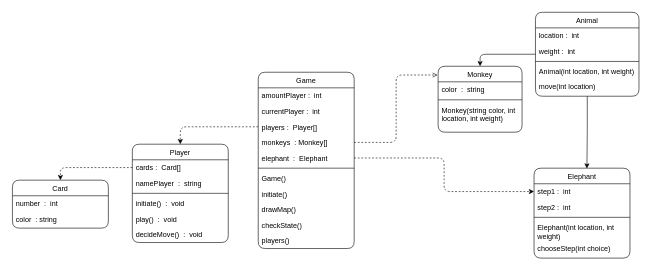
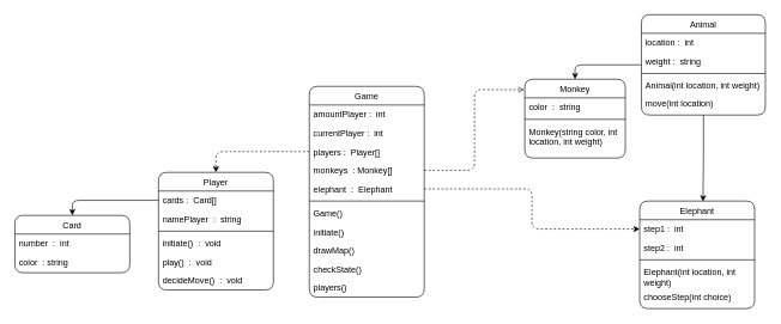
  <mxCell id="0" />
  <mxCell id="1" parent="0" />
  <mxCell id="2" style="edgeStyle=orthogonalEdgeStyle;rounded=1;orthogonalLoop=1;jettySize=auto;html=1;entryX=0.5;entryY=0;entryDx=0;entryDy=0;endSize=6;labelBackgroundColor=none;fontColor=default;" edge="1" parent="1" source="3" target="9"><mxGeometry relative="1" as="geometry" /></mxCell>
  <mxCell id="3" value="Animal" style="swimlane;fontStyle=0;align=center;verticalAlign=top;childLayout=stackLayout;horizontal=1;startSize=26;horizontalStack=0;resizeParent=1;resizeLast=0;collapsible=1;marginBottom=0;rounded=1;shadow=0;strokeWidth=1;labelBackgroundColor=none;" vertex="1" parent="1"><mxGeometry x="892.35" y="20" width="172.65" height="140" as="geometry"><mxRectangle x="550" y="140" width="160" height="26" as="alternateBounds" /></mxGeometry></mxCell>
  <mxCell id="4" value="location :  int" style="text;align=left;verticalAlign=top;spacingLeft=4;spacingRight=4;overflow=hidden;rotatable=0;points=[[0,0.5],[1,0.5]];portConstraint=eastwest;rounded=1;shadow=0;html=0;labelBackgroundColor=none;" vertex="1" parent="3"><mxGeometry y="26" width="172.65" height="26" as="geometry" /></mxCell>
- <mxCell id="5" value="weight :  int " style="text;align=left;verticalAlign=top;spacingLeft=4;spacingRight=4;overflow=hidden;rotatable=0;points=[[0,0.5],[1,0.5]];portConstraint=eastwest;rounded=1;shadow=0;html=0;labelBackgroundColor=none;" vertex="1" parent="3"><mxGeometry y="52" width="172.65" height="26" as="geometry" /></mxCell>
+ <mxCell id="5" value="weight :  string " style="text;align=left;verticalAlign=top;spacingLeft=4;spacingRight=4;overflow=hidden;rotatable=0;points=[[0,0.5],[1,0.5]];portConstraint=eastwest;rounded=1;shadow=0;html=0;labelBackgroundColor=none;" vertex="1" parent="3"><mxGeometry y="52" width="172.65" height="26" as="geometry" /></mxCell>
  <mxCell id="6" value="" style="line;html=1;strokeWidth=1;align=left;verticalAlign=middle;spacingTop=-1;spacingLeft=3;spacingRight=3;rotatable=0;labelPosition=right;points=[];portConstraint=eastwest;rounded=1;labelBackgroundColor=none;" vertex="1" parent="3"><mxGeometry y="78" width="172.65" height="8" as="geometry" /></mxCell>
  <mxCell id="7" value="Animal(int location, int weight)" style="text;align=left;verticalAlign=top;spacingLeft=4;spacingRight=4;overflow=hidden;rotatable=0;points=[[0,0.5],[1,0.5]];portConstraint=eastwest;rounded=1;labelBackgroundColor=none;" vertex="1" parent="3"><mxGeometry y="86" width="172.65" height="24" as="geometry" /></mxCell>
  <mxCell id="8" value="move(int location)" style="text;align=left;verticalAlign=top;spacingLeft=4;spacingRight=4;overflow=hidden;rotatable=0;points=[[0,0.5],[1,0.5]];portConstraint=eastwest;rounded=1;labelBackgroundColor=none;" vertex="1" parent="3"><mxGeometry y="110" width="172.65" height="30" as="geometry" /></mxCell>
  <mxCell id="9" value="Monkey" style="swimlane;fontStyle=0;align=center;verticalAlign=top;childLayout=stackLayout;horizontal=1;startSize=26;horizontalStack=0;resizeParent=1;resizeLast=0;collapsible=1;marginBottom=0;rounded=1;shadow=0;strokeWidth=1;labelBackgroundColor=none;" vertex="1" parent="1"><mxGeometry x="730" y="110" width="140" height="110" as="geometry"><mxRectangle x="130" y="380" width="160" height="26" as="alternateBounds" /></mxGeometry></mxCell>
  <mxCell id="10" value="color  :  string" style="text;align=left;verticalAlign=top;spacingLeft=4;spacingRight=4;overflow=hidden;rotatable=0;points=[[0,0.5],[1,0.5]];portConstraint=eastwest;rounded=1;labelBackgroundColor=none;" vertex="1" parent="9"><mxGeometry y="26" width="140" height="26" as="geometry" /></mxCell>
  <mxCell id="11" value="" style="line;html=1;strokeWidth=1;align=left;verticalAlign=middle;spacingTop=-1;spacingLeft=3;spacingRight=3;rotatable=0;labelPosition=right;points=[];portConstraint=eastwest;rounded=1;labelBackgroundColor=none;" vertex="1" parent="9"><mxGeometry y="52" width="140" height="8" as="geometry" /></mxCell>
  <mxCell id="12" value="Monkey(string color, int &#10;location, int weight)" style="text;align=left;verticalAlign=top;spacingLeft=4;spacingRight=4;overflow=hidden;rotatable=0;points=[[0,0.5],[1,0.5]];portConstraint=eastwest;fontStyle=0;rounded=1;labelBackgroundColor=none;" vertex="1" parent="9"><mxGeometry y="60" width="140" height="40" as="geometry" /></mxCell>
  <mxCell id="13" value="Elephant" style="swimlane;fontStyle=0;align=center;verticalAlign=top;childLayout=stackLayout;horizontal=1;startSize=26;horizontalStack=0;resizeParent=1;resizeLast=0;collapsible=1;marginBottom=0;rounded=1;shadow=0;strokeWidth=1;labelBackgroundColor=none;" vertex="1" parent="1"><mxGeometry x="890" y="280" width="160" height="150" as="geometry"><mxRectangle x="130" y="380" width="160" height="26" as="alternateBounds" /></mxGeometry></mxCell>
  <mxCell id="14" value="step1 :  int" style="text;align=left;verticalAlign=top;spacingLeft=4;spacingRight=4;overflow=hidden;rotatable=0;points=[[0,0.5],[1,0.5]];portConstraint=eastwest;rounded=1;labelBackgroundColor=none;" vertex="1" parent="13"><mxGeometry y="26" width="160" height="26" as="geometry" /></mxCell>
  <mxCell id="15" value="step2 :  int " style="text;align=left;verticalAlign=top;spacingLeft=4;spacingRight=4;overflow=hidden;rotatable=0;points=[[0,0.5],[1,0.5]];portConstraint=eastwest;rounded=1;shadow=0;html=0;labelBackgroundColor=none;" vertex="1" parent="13"><mxGeometry y="52" width="160" height="26" as="geometry" /></mxCell>
  <mxCell id="16" value="" style="line;html=1;strokeWidth=1;align=left;verticalAlign=middle;spacingTop=-1;spacingLeft=3;spacingRight=3;rotatable=0;labelPosition=right;points=[];portConstraint=eastwest;rounded=1;labelBackgroundColor=none;" vertex="1" parent="13"><mxGeometry y="78" width="160" height="8" as="geometry" /></mxCell>
  <mxCell id="17" value="Elephant(int location, int &#10;weight)" style="text;align=left;verticalAlign=top;spacingLeft=4;spacingRight=4;overflow=hidden;rotatable=0;points=[[0,0.5],[1,0.5]];portConstraint=eastwest;rounded=1;labelBackgroundColor=none;" vertex="1" parent="13"><mxGeometry y="86" width="160" height="34" as="geometry" /></mxCell>
  <mxCell id="18" value="chooseStep(int choice)" style="text;align=left;verticalAlign=top;spacingLeft=4;spacingRight=4;overflow=hidden;rotatable=0;points=[[0,0.5],[1,0.5]];portConstraint=eastwest;rounded=1;labelBackgroundColor=none;" vertex="1" parent="13"><mxGeometry y="120" width="160" height="30" as="geometry" /></mxCell>
  <mxCell id="19" value="Game" style="swimlane;fontStyle=0;align=center;verticalAlign=top;childLayout=stackLayout;horizontal=1;startSize=26;horizontalStack=0;resizeParent=1;resizeLast=0;collapsible=1;marginBottom=0;rounded=1;shadow=0;strokeWidth=1;labelBackgroundColor=none;" vertex="1" parent="1"><mxGeometry x="430" y="120" width="160" height="294" as="geometry"><mxRectangle x="130" y="380" width="160" height="26" as="alternateBounds" /></mxGeometry></mxCell>
  <mxCell id="20" value="amountPlayer :  int" style="text;align=left;verticalAlign=top;spacingLeft=4;spacingRight=4;overflow=hidden;rotatable=0;points=[[0,0.5],[1,0.5]];portConstraint=eastwest;rounded=1;labelBackgroundColor=none;" vertex="1" parent="19"><mxGeometry y="26" width="160" height="26" as="geometry" /></mxCell>
  <mxCell id="21" value="currentPlayer :  int" style="text;align=left;verticalAlign=top;spacingLeft=4;spacingRight=4;overflow=hidden;rotatable=0;points=[[0,0.5],[1,0.5]];portConstraint=eastwest;rounded=1;labelBackgroundColor=none;" vertex="1" parent="19"><mxGeometry y="52" width="160" height="26" as="geometry" /></mxCell>
  <mxCell id="22" value="players :  Player[]" style="text;align=left;verticalAlign=top;spacingLeft=4;spacingRight=4;overflow=hidden;rotatable=0;points=[[0,0.5],[1,0.5]];portConstraint=eastwest;rounded=1;shadow=0;html=0;labelBackgroundColor=none;" vertex="1" parent="19"><mxGeometry y="78" width="160" height="26" as="geometry" /></mxCell>
  <mxCell id="23" value="monkeys  : Monkey[]  " style="text;align=left;verticalAlign=top;spacingLeft=4;spacingRight=4;overflow=hidden;rotatable=0;points=[[0,0.5],[1,0.5]];portConstraint=eastwest;rounded=1;shadow=0;html=0;labelBackgroundColor=none;" vertex="1" parent="19"><mxGeometry y="104" width="160" height="26" as="geometry" /></mxCell>
  <mxCell id="24" value="elephant  :  Elephant" style="text;align=left;verticalAlign=top;spacingLeft=4;spacingRight=4;overflow=hidden;rotatable=0;points=[[0,0.5],[1,0.5]];portConstraint=eastwest;rounded=1;shadow=0;html=0;labelBackgroundColor=none;" vertex="1" parent="19"><mxGeometry y="130" width="160" height="26" as="geometry" /></mxCell>
  <mxCell id="25" value="" style="line;html=1;strokeWidth=1;align=left;verticalAlign=middle;spacingTop=-1;spacingLeft=3;spacingRight=3;rotatable=0;labelPosition=right;points=[];portConstraint=eastwest;rounded=1;labelBackgroundColor=none;" vertex="1" parent="19"><mxGeometry y="156" width="160" height="8" as="geometry" /></mxCell>
  <mxCell id="26" value="Game()" style="text;align=left;verticalAlign=top;spacingLeft=4;spacingRight=4;overflow=hidden;rotatable=0;points=[[0,0.5],[1,0.5]];portConstraint=eastwest;fontStyle=0;rounded=1;labelBackgroundColor=none;" vertex="1" parent="19"><mxGeometry y="164" width="160" height="26" as="geometry" /></mxCell>
  <mxCell id="27" value="initiate()" style="text;align=left;verticalAlign=top;spacingLeft=4;spacingRight=4;overflow=hidden;rotatable=0;points=[[0,0.5],[1,0.5]];portConstraint=eastwest;fontStyle=0;rounded=1;labelBackgroundColor=none;" vertex="1" parent="19"><mxGeometry y="190" width="160" height="26" as="geometry" /></mxCell>
  <mxCell id="28" value="drawMap()" style="text;align=left;verticalAlign=top;spacingLeft=4;spacingRight=4;overflow=hidden;rotatable=0;points=[[0,0.5],[1,0.5]];portConstraint=eastwest;fontStyle=0;rounded=1;labelBackgroundColor=none;" vertex="1" parent="19"><mxGeometry y="216" width="160" height="26" as="geometry" /></mxCell>
  <mxCell id="29" value="checkState()&#10;" style="text;align=left;verticalAlign=top;spacingLeft=4;spacingRight=4;overflow=hidden;rotatable=0;points=[[0,0.5],[1,0.5]];portConstraint=eastwest;rounded=1;labelBackgroundColor=none;" vertex="1" parent="19"><mxGeometry y="242" width="160" height="26" as="geometry" /></mxCell>
  <mxCell id="30" value="players()" style="text;align=left;verticalAlign=top;spacingLeft=4;spacingRight=4;overflow=hidden;rotatable=0;points=[[0,0.5],[1,0.5]];portConstraint=eastwest;rounded=1;labelBackgroundColor=none;" vertex="1" parent="19"><mxGeometry y="268" width="160" height="26" as="geometry" /></mxCell>
  <mxCell id="31" value="Card" style="swimlane;fontStyle=0;align=center;verticalAlign=top;childLayout=stackLayout;horizontal=1;startSize=26;horizontalStack=0;resizeParent=1;resizeLast=0;collapsible=1;marginBottom=0;rounded=1;shadow=0;strokeWidth=1;labelBackgroundColor=none;" vertex="1" parent="1"><mxGeometry x="20" y="300" width="160" height="80" as="geometry"><mxRectangle x="130" y="380" width="160" height="26" as="alternateBounds" /></mxGeometry></mxCell>
  <mxCell id="32" value="number  :  int" style="text;align=left;verticalAlign=top;spacingLeft=4;spacingRight=4;overflow=hidden;rotatable=0;points=[[0,0.5],[1,0.5]];portConstraint=eastwest;rounded=1;labelBackgroundColor=none;" vertex="1" parent="31"><mxGeometry y="26" width="160" height="26" as="geometry" /></mxCell>
  <mxCell id="33" value="color  : string" style="text;align=left;verticalAlign=top;spacingLeft=4;spacingRight=4;overflow=hidden;rotatable=0;points=[[0,0.5],[1,0.5]];portConstraint=eastwest;rounded=1;shadow=0;html=0;labelBackgroundColor=none;" vertex="1" parent="31"><mxGeometry y="52" width="160" height="26" as="geometry" /></mxCell>
  <mxCell id="34" value="Player" style="swimlane;fontStyle=0;align=center;verticalAlign=top;childLayout=stackLayout;horizontal=1;startSize=26;horizontalStack=0;resizeParent=1;resizeLast=0;collapsible=1;marginBottom=0;rounded=1;shadow=0;strokeWidth=1;labelBackgroundColor=none;" vertex="1" parent="1"><mxGeometry x="220" y="240" width="160" height="164" as="geometry"><mxRectangle x="130" y="380" width="160" height="26" as="alternateBounds" /></mxGeometry></mxCell>
  <mxCell id="35" value="cards :  Card[]" style="text;align=left;verticalAlign=top;spacingLeft=4;spacingRight=4;overflow=hidden;rotatable=0;points=[[0,0.5],[1,0.5]];portConstraint=eastwest;rounded=1;labelBackgroundColor=none;" vertex="1" parent="34"><mxGeometry y="26" width="160" height="26" as="geometry" /></mxCell>
  <mxCell id="36" value="namePlayer  :  string" style="text;align=left;verticalAlign=top;spacingLeft=4;spacingRight=4;overflow=hidden;rotatable=0;points=[[0,0.5],[1,0.5]];portConstraint=eastwest;rounded=1;shadow=0;html=0;labelBackgroundColor=none;" vertex="1" parent="34"><mxGeometry y="52" width="160" height="26" as="geometry" /></mxCell>
  <mxCell id="37" value="" style="line;html=1;strokeWidth=1;align=left;verticalAlign=middle;spacingTop=-1;spacingLeft=3;spacingRight=3;rotatable=0;labelPosition=right;points=[];portConstraint=eastwest;rounded=1;labelBackgroundColor=none;" vertex="1" parent="34"><mxGeometry y="78" width="160" height="8" as="geometry" /></mxCell>
  <mxCell id="38" value="initiate()  :  void&#10;" style="text;align=left;verticalAlign=top;spacingLeft=4;spacingRight=4;overflow=hidden;rotatable=0;points=[[0,0.5],[1,0.5]];portConstraint=eastwest;fontStyle=0;rounded=1;labelBackgroundColor=none;" vertex="1" parent="34"><mxGeometry y="86" width="160" height="26" as="geometry" /></mxCell>
  <mxCell id="39" value="play()  :  void" style="text;align=left;verticalAlign=top;spacingLeft=4;spacingRight=4;overflow=hidden;rotatable=0;points=[[0,0.5],[1,0.5]];portConstraint=eastwest;rounded=1;labelBackgroundColor=none;" vertex="1" parent="34"><mxGeometry y="112" width="160" height="26" as="geometry" /></mxCell>
  <mxCell id="40" value="decideMove()  :  void" style="text;align=left;verticalAlign=top;spacingLeft=4;spacingRight=4;overflow=hidden;rotatable=0;points=[[0,0.5],[1,0.5]];portConstraint=eastwest;rounded=1;labelBackgroundColor=none;" vertex="1" parent="34"><mxGeometry y="138" width="160" height="26" as="geometry" /></mxCell>
- <mxCell id="41" style="edgeStyle=orthogonalEdgeStyle;rounded=1;orthogonalLoop=1;jettySize=auto;html=1;entryX=0.5;entryY=0;entryDx=0;entryDy=0;labelBackgroundColor=none;fontColor=default;dashed=1;" edge="1" parent="1" source="35" target="31"><mxGeometry relative="1" as="geometry" /></mxCell>
+ <mxCell id="41" style="edgeStyle=orthogonalEdgeStyle;rounded=1;orthogonalLoop=1;jettySize=auto;html=1;entryX=0.5;entryY=0;entryDx=0;entryDy=0;labelBackgroundColor=none;fontColor=default;" edge="1" parent="1" source="35" target="31"><mxGeometry relative="1" as="geometry" /></mxCell>
  <mxCell id="42" style="edgeStyle=orthogonalEdgeStyle;rounded=1;orthogonalLoop=1;jettySize=auto;html=1;entryX=0.551;entryY=0.004;entryDx=0;entryDy=0;entryPerimeter=0;labelBackgroundColor=none;fontColor=default;" edge="1" parent="1" source="3" target="13"><mxGeometry relative="1" as="geometry" /></mxCell>
  <mxCell id="43" style="edgeStyle=orthogonalEdgeStyle;rounded=1;orthogonalLoop=1;jettySize=auto;html=1;entryX=0.5;entryY=0;entryDx=0;entryDy=0;dashed=1;labelBackgroundColor=none;fontColor=default;" edge="1" parent="1" source="22" target="34"><mxGeometry relative="1" as="geometry" /></mxCell>
  <mxCell id="44" style="edgeStyle=orthogonalEdgeStyle;rounded=1;orthogonalLoop=1;jettySize=auto;html=1;entryX=-0.007;entryY=0.133;entryDx=0;entryDy=0;entryPerimeter=0;dashed=1;endArrow=open;" edge="1" parent="1" source="23" target="9"><mxGeometry relative="1" as="geometry" /></mxCell>
  <mxCell id="45" style="edgeStyle=orthogonalEdgeStyle;rounded=1;orthogonalLoop=1;jettySize=auto;html=1;entryX=0;entryY=0.5;entryDx=0;entryDy=0;dashed=1;" edge="1" parent="1" source="24" target="14"><mxGeometry relative="1" as="geometry" /></mxCell>
